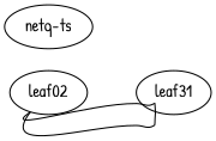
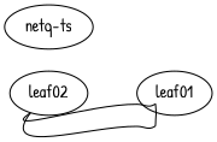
  graph {
    rankdir=LR
    fontname="Patrick Hand"
    node [cpus=1 memory=1024 os="cumulus-vx-5.0.0" fontname="Patrick Hand"]
    edge [fontname="Patrick Hand"]
-   leaf01 [label=leaf31]
+   leaf01
    leaf02
    "netq-ts" [os="netq-ts-cloud-4.0.0" cpus="" memory=""]
    leaf02 -- leaf01 [headport=swp1 tailport=swp1]
    leaf02 -- leaf01 [headport=swp2 tailport=swp2]
  }
